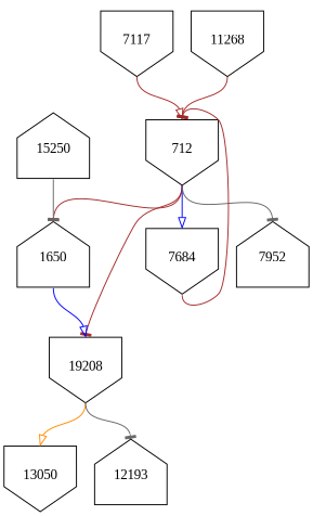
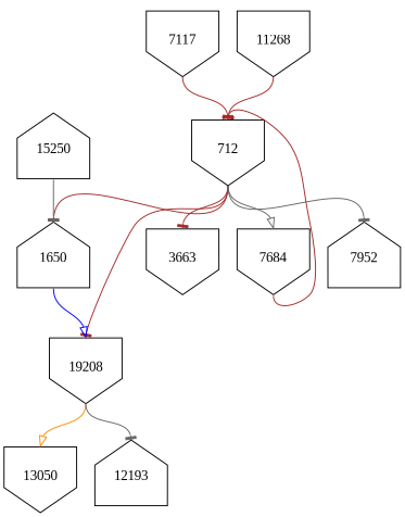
  digraph {
    fontname="Liberation Serif"
    node [fontname="Liberation Serif" shape=invhouse]
    edge [arrowhead=tee color=brown fontname="Liberation Serif" headport=n tailport=s]
    13050 [height=1 width=1]
    19208 [height=1 width=1]
    12193 [height=1 shape=house width=1]
    712 [height=1 width=1]
+   3663 [height=1 width=1]
    n6 [height=1 label=1650 shape=house width=1]
    7684 [height=1 width=1]
    7952 [height=1 shape=house width=1]
    15250 [height=1 shape=house width=1]
    7117 [height=1 width=1]
    n11 [height=1 label=11268 width=1]
    19208 -> 13050 [arrowhead=onormal color=darkorange]
    19208 -> 12193 [color=gray40]
    712 -> 19208
+   712 -> 3663
    712 -> n6
-   712 -> 7684 [arrowhead=onormal color=blue]
+   712 -> 7684 [arrowhead=onormal color=gray40]
    712 -> 7952 [color=gray40]
    n6 -> 19208 [arrowhead=onormal color=blue]
    7684 -> 712
    15250 -> n6 [color=gray40]
-   7117 -> 712 [arrowhead=onormal]
+   7117 -> 712
    n11 -> 712
  }
